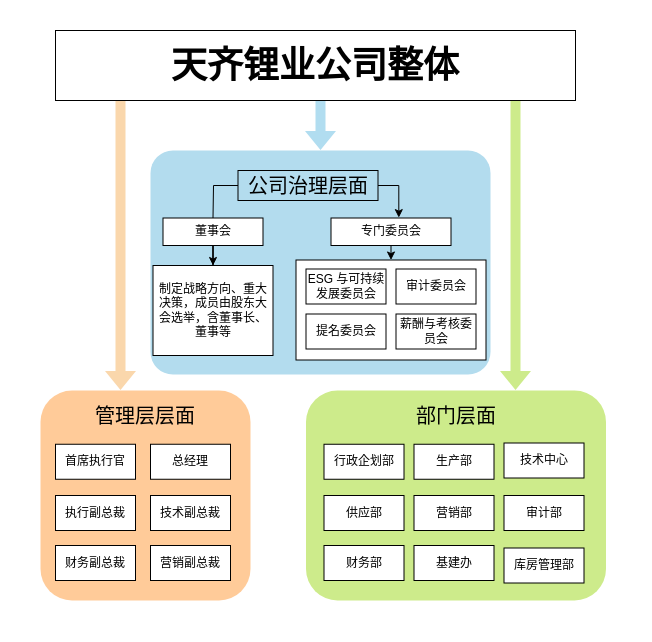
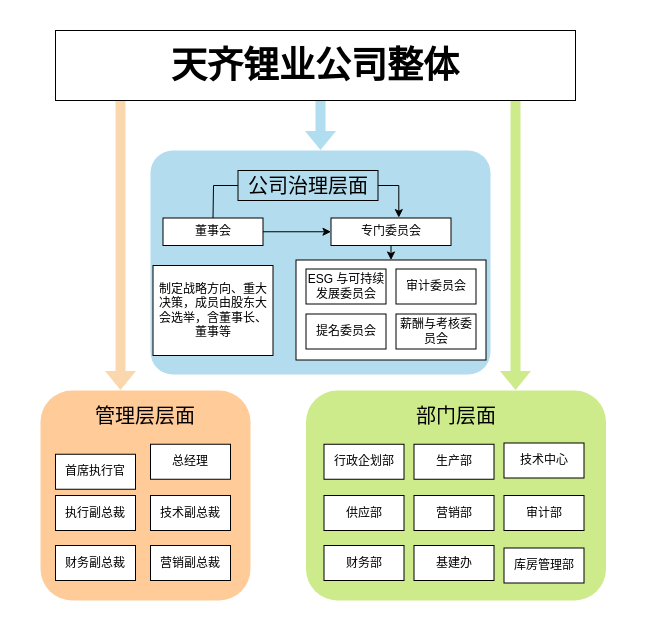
  <mxCell id="0" />
  <mxCell id="1" parent="0" />
  <mxCell id="2" value="" style="rounded=0;whiteSpace=wrap;html=1;strokeColor=none;" vertex="1" parent="1"><mxGeometry x="20" y="20" width="610" height="600" as="geometry" /></mxCell>
  <mxCell id="3" value="" style="rounded=1;whiteSpace=wrap;html=1;fillColor=light-dark(#b3dcee, #271d00);gradientColor=none;strokeColor=none;arcSize=10;" vertex="1" parent="1"><mxGeometry x="150" y="150" width="340" height="224" as="geometry" /></mxCell>
  <mxCell id="4" value="" style="rounded=1;whiteSpace=wrap;html=1;arcSize=0;" vertex="1" parent="1"><mxGeometry x="295.5" y="259.5" width="190" height="100" as="geometry" /></mxCell>
  <mxCell id="5" value="" style="rounded=1;whiteSpace=wrap;html=1;fillColor=light-dark(#cdeb8b, #ededed);strokeColor=none;" vertex="1" parent="1"><mxGeometry x="305.5" y="390" width="300" height="210" as="geometry" /></mxCell>
  <mxCell id="6" value="" style="rounded=1;whiteSpace=wrap;html=1;fillColor=light-dark(#ffcb99, #ededed);strokeColor=none;" vertex="1" parent="1"><mxGeometry x="40" y="390" width="210" height="210" as="geometry" /></mxCell>
  <mxCell id="7" value="&lt;font style=&quot;font-size: 36px;&quot;&gt;&lt;b style=&quot;&quot;&gt;天齐锂业公司整体&lt;/b&gt;&lt;/font&gt;" style="rounded=0;whiteSpace=wrap;html=1;" vertex="1" parent="1"><mxGeometry x="55" y="30" width="520" height="70" as="geometry" /></mxCell>
- <mxCell id="8" value="" style="edgeStyle=orthogonalEdgeStyle;rounded=0;orthogonalLoop=1;jettySize=auto;html=1;" edge="1" parent="1" source="9" target="10"><mxGeometry relative="1" as="geometry" /></mxCell>
+ <mxCell id="8" value="" style="edgeStyle=orthogonalEdgeStyle;rounded=0;orthogonalLoop=1;jettySize=auto;html=1;" edge="1" parent="1" source="9" target="11"><mxGeometry relative="1" as="geometry" /></mxCell>
  <mxCell id="9" value="董事会" style="rounded=0;whiteSpace=wrap;html=1;" vertex="1" parent="1"><mxGeometry x="162.5" y="217.5" width="100" height="27.5" as="geometry" /></mxCell>
  <mxCell id="10" value="制定战略方向、重大决策，成员由股东大会选举，含董事长、董事等" style="rounded=0;whiteSpace=wrap;html=1;" vertex="1" parent="1"><mxGeometry x="152.5" y="265" width="120" height="90" as="geometry" /></mxCell>
  <mxCell id="11" value="专门委员会" style="rounded=0;whiteSpace=wrap;html=1;" vertex="1" parent="1"><mxGeometry x="330.5" y="217.5" width="120" height="27.5" as="geometry" /></mxCell>
  <mxCell id="12" value="ESG 与可持续发展委员会" style="rounded=0;whiteSpace=wrap;html=1;" vertex="1" parent="1"><mxGeometry x="305.5" y="268.5" width="80" height="35" as="geometry" /></mxCell>
  <mxCell id="13" value="审计委员会" style="rounded=0;whiteSpace=wrap;html=1;" vertex="1" parent="1"><mxGeometry x="395.5" y="268.5" width="80" height="35" as="geometry" /></mxCell>
  <mxCell id="14" value="提名委员会" style="rounded=0;whiteSpace=wrap;html=1;" vertex="1" parent="1"><mxGeometry x="305.5" y="313.5" width="80" height="35" as="geometry" /></mxCell>
  <mxCell id="15" value="薪酬与考核委员会" style="rounded=0;whiteSpace=wrap;html=1;" vertex="1" parent="1"><mxGeometry x="395.5" y="313.5" width="80" height="35" as="geometry" /></mxCell>
- <mxCell id="16" value="首席执行官" style="rounded=0;whiteSpace=wrap;html=1;" vertex="1" parent="1"><mxGeometry x="55" y="443.75" width="80" height="35" as="geometry" /></mxCell>
+ <mxCell id="16" value="首席执行官" style="rounded=0;whiteSpace=wrap;html=1;" vertex="1" parent="1"><mxGeometry x="55" y="453.75" width="80" height="35" as="geometry" /></mxCell>
  <mxCell id="17" value="执行副总裁" style="rounded=0;whiteSpace=wrap;html=1;" vertex="1" parent="1"><mxGeometry x="55" y="495" width="80" height="35" as="geometry" /></mxCell>
  <mxCell id="18" value="财务副总裁" style="rounded=0;whiteSpace=wrap;html=1;" vertex="1" parent="1"><mxGeometry x="55" y="545" width="80" height="35" as="geometry" /></mxCell>
  <mxCell id="19" value="营销副总裁" style="rounded=0;whiteSpace=wrap;html=1;" vertex="1" parent="1"><mxGeometry x="150" y="545" width="80" height="35" as="geometry" /></mxCell>
  <mxCell id="20" value="总经理" style="rounded=0;whiteSpace=wrap;html=1;" vertex="1" parent="1"><mxGeometry x="150" y="443.75" width="80" height="35" as="geometry" /></mxCell>
  <mxCell id="21" value="技术副总裁" style="rounded=0;whiteSpace=wrap;html=1;" vertex="1" parent="1"><mxGeometry x="150" y="495" width="80" height="35" as="geometry" /></mxCell>
  <mxCell id="22" value="行政企划部" style="rounded=0;whiteSpace=wrap;html=1;" vertex="1" parent="1"><mxGeometry x="323.5" y="443.75" width="80" height="35" as="geometry" /></mxCell>
  <mxCell id="23" value="生产部" style="rounded=0;whiteSpace=wrap;html=1;" vertex="1" parent="1"><mxGeometry x="413.5" y="443.75" width="80" height="35" as="geometry" /></mxCell>
  <mxCell id="24" value="营销部" style="rounded=0;whiteSpace=wrap;html=1;" vertex="1" parent="1"><mxGeometry x="413.5" y="495" width="80" height="35" as="geometry" /></mxCell>
  <mxCell id="25" value="供应部" style="rounded=0;whiteSpace=wrap;html=1;" vertex="1" parent="1"><mxGeometry x="323.5" y="495" width="80" height="35" as="geometry" /></mxCell>
  <mxCell id="26" value="财务部" style="rounded=0;whiteSpace=wrap;html=1;" vertex="1" parent="1"><mxGeometry x="323.5" y="545" width="80" height="35" as="geometry" /></mxCell>
  <mxCell id="27" value="技术中心" style="rounded=0;whiteSpace=wrap;html=1;" vertex="1" parent="1"><mxGeometry x="503.5" y="442.5" width="80" height="35" as="geometry" /></mxCell>
  <mxCell id="28" value="基建办" style="rounded=0;whiteSpace=wrap;html=1;" vertex="1" parent="1"><mxGeometry x="413.5" y="545" width="80" height="35" as="geometry" /></mxCell>
  <mxCell id="29" value="库房管理部" style="rounded=0;whiteSpace=wrap;html=1;" vertex="1" parent="1"><mxGeometry x="503.5" y="547.5" width="80" height="35" as="geometry" /></mxCell>
  <mxCell id="30" value="审计部" style="rounded=0;whiteSpace=wrap;html=1;" vertex="1" parent="1"><mxGeometry x="503.5" y="495" width="80" height="35" as="geometry" /></mxCell>
  <mxCell id="31" value="&lt;font style=&quot;font-size: 20px;&quot;&gt;公司治理层面&lt;/font&gt;" style="text;html=1;align=center;verticalAlign=middle;whiteSpace=wrap;rounded=0;strokeColor=default;" vertex="1" parent="1"><mxGeometry x="237.5" y="170" width="140" height="30" as="geometry" /></mxCell>
  <mxCell id="32" value="&lt;span style=&quot;font-size: 20px;&quot;&gt;管理层层面&lt;/span&gt;" style="text;html=1;align=center;verticalAlign=middle;whiteSpace=wrap;rounded=0;" vertex="1" parent="1"><mxGeometry x="80" y="400" width="130" height="30" as="geometry" /></mxCell>
  <mxCell id="33" value="&lt;span style=&quot;font-size: 20px;&quot;&gt;部门层面&lt;/span&gt;" style="text;html=1;align=center;verticalAlign=middle;whiteSpace=wrap;rounded=0;" vertex="1" parent="1"><mxGeometry x="400.5" y="400" width="110" height="30" as="geometry" /></mxCell>
  <mxCell id="34" value="" style="endArrow=none;html=1;rounded=0;exitX=0;exitY=0.5;exitDx=0;exitDy=0;entryX=0.5;entryY=0;entryDx=0;entryDy=0;" edge="1" parent="1" source="31" target="9"><mxGeometry width="50" height="50" relative="1" as="geometry"><mxPoint x="160" y="210" as="sourcePoint" /><mxPoint x="210" y="160" as="targetPoint" /><Array as="points"><mxPoint x="213" y="185" /></Array></mxGeometry></mxCell>
  <mxCell id="35" value="" style="shape=flexArrow;endArrow=classic;html=1;rounded=0;fillColor=#fad7ac;strokeColor=none;" edge="1" parent="1"><mxGeometry width="50" height="50" relative="1" as="geometry"><mxPoint x="120" y="100" as="sourcePoint" /><mxPoint x="120" y="390" as="targetPoint" /></mxGeometry></mxCell>
  <mxCell id="36" value="" style="shape=flexArrow;endArrow=classic;html=1;rounded=0;fillColor=#cdeb8b;strokeColor=none;" edge="1" parent="1"><mxGeometry width="50" height="50" relative="1" as="geometry"><mxPoint x="515" y="100" as="sourcePoint" /><mxPoint x="515" y="390" as="targetPoint" /></mxGeometry></mxCell>
  <mxCell id="37" style="edgeStyle=orthogonalEdgeStyle;rounded=0;orthogonalLoop=1;jettySize=auto;html=1;entryX=0.565;entryY=-0.014;entryDx=0;entryDy=0;entryPerimeter=0;" edge="1" parent="1" source="31" target="11"><mxGeometry relative="1" as="geometry"><Array as="points"><mxPoint x="398" y="185" /></Array></mxGeometry></mxCell>
  <mxCell id="38" value="" style="shape=flexArrow;endArrow=classic;html=1;rounded=0;entryX=0.5;entryY=0;entryDx=0;entryDy=0;fillColor=#b1ddf0;strokeColor=none;" edge="1" parent="1" target="3"><mxGeometry width="50" height="50" relative="1" as="geometry"><mxPoint x="320" y="100" as="sourcePoint" /><mxPoint x="320" y="120" as="targetPoint" /></mxGeometry></mxCell>
  <mxCell id="39" value="" style="endArrow=classic;html=1;rounded=0;exitX=0.5;exitY=1;exitDx=0;exitDy=0;entryX=0.5;entryY=0;entryDx=0;entryDy=0;" edge="1" parent="1" source="11" target="4"><mxGeometry width="50" height="50" relative="1" as="geometry"><mxPoint x="410" y="270" as="sourcePoint" /><mxPoint x="460" y="220" as="targetPoint" /></mxGeometry></mxCell>
